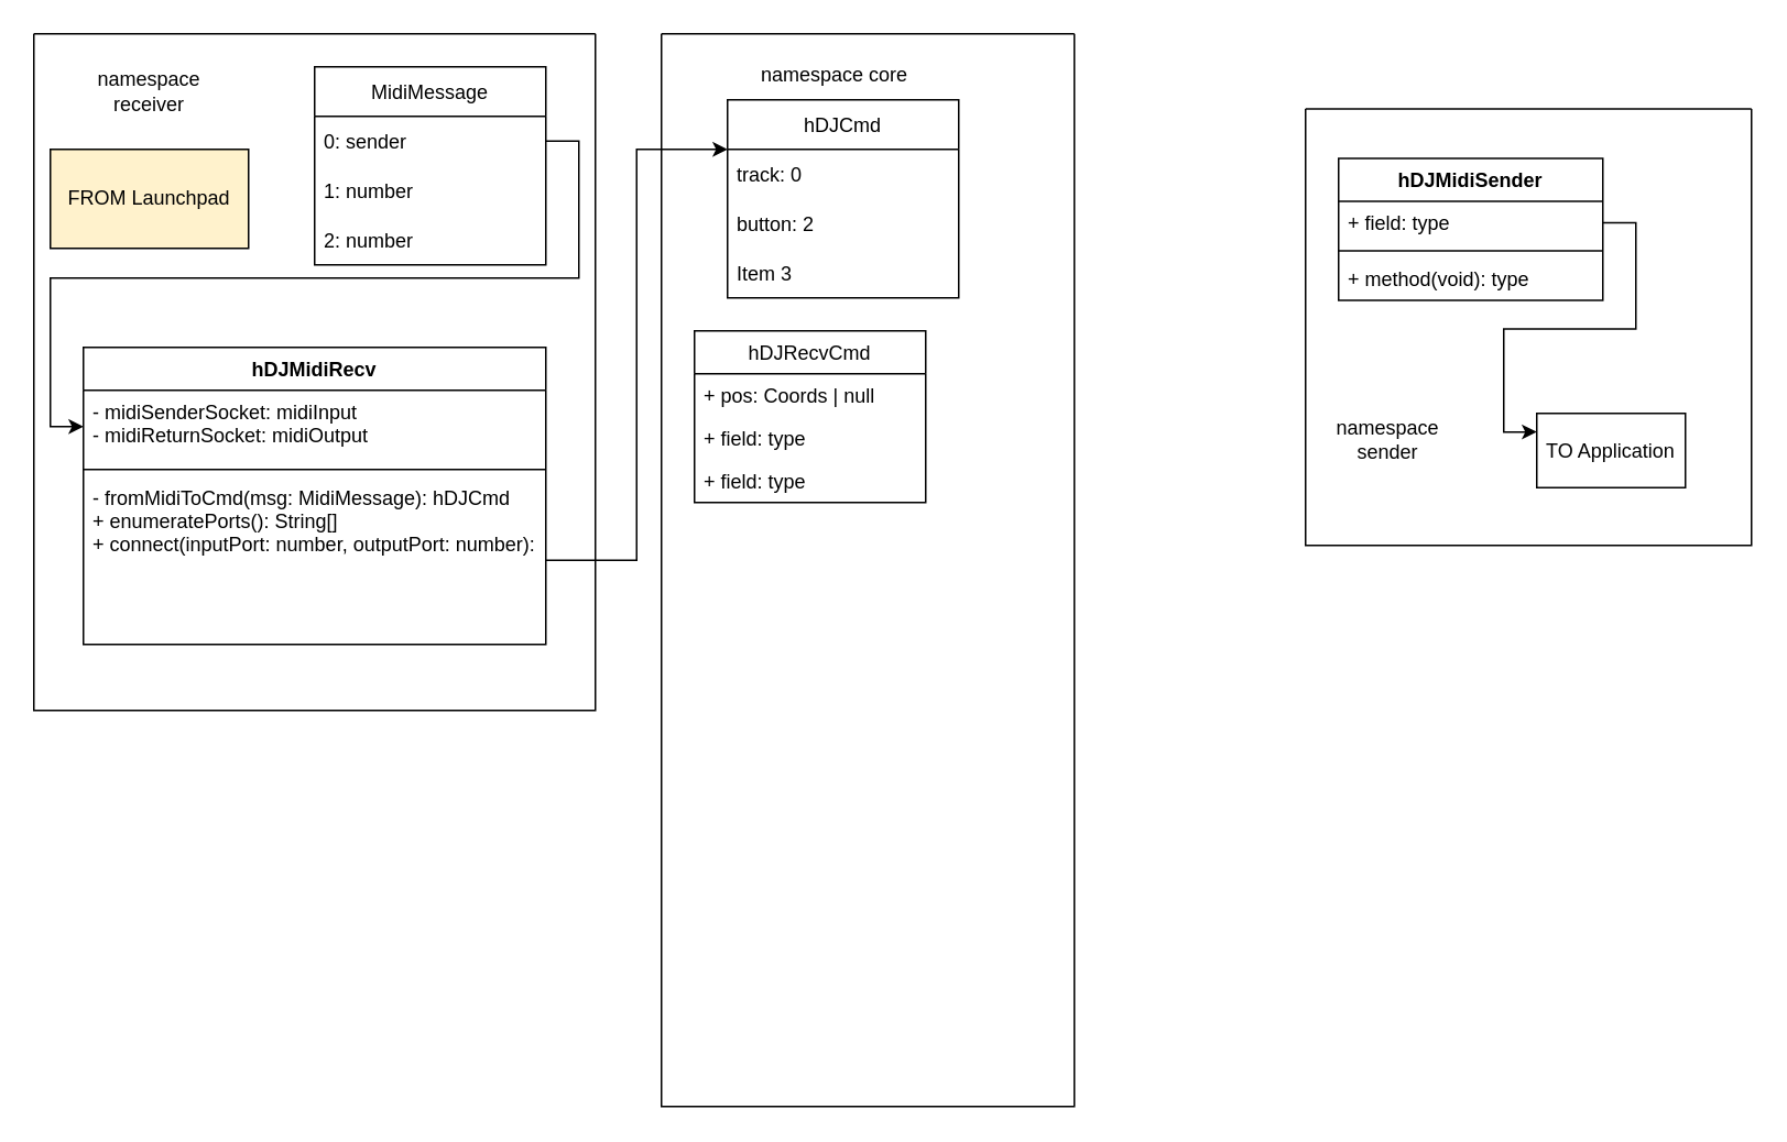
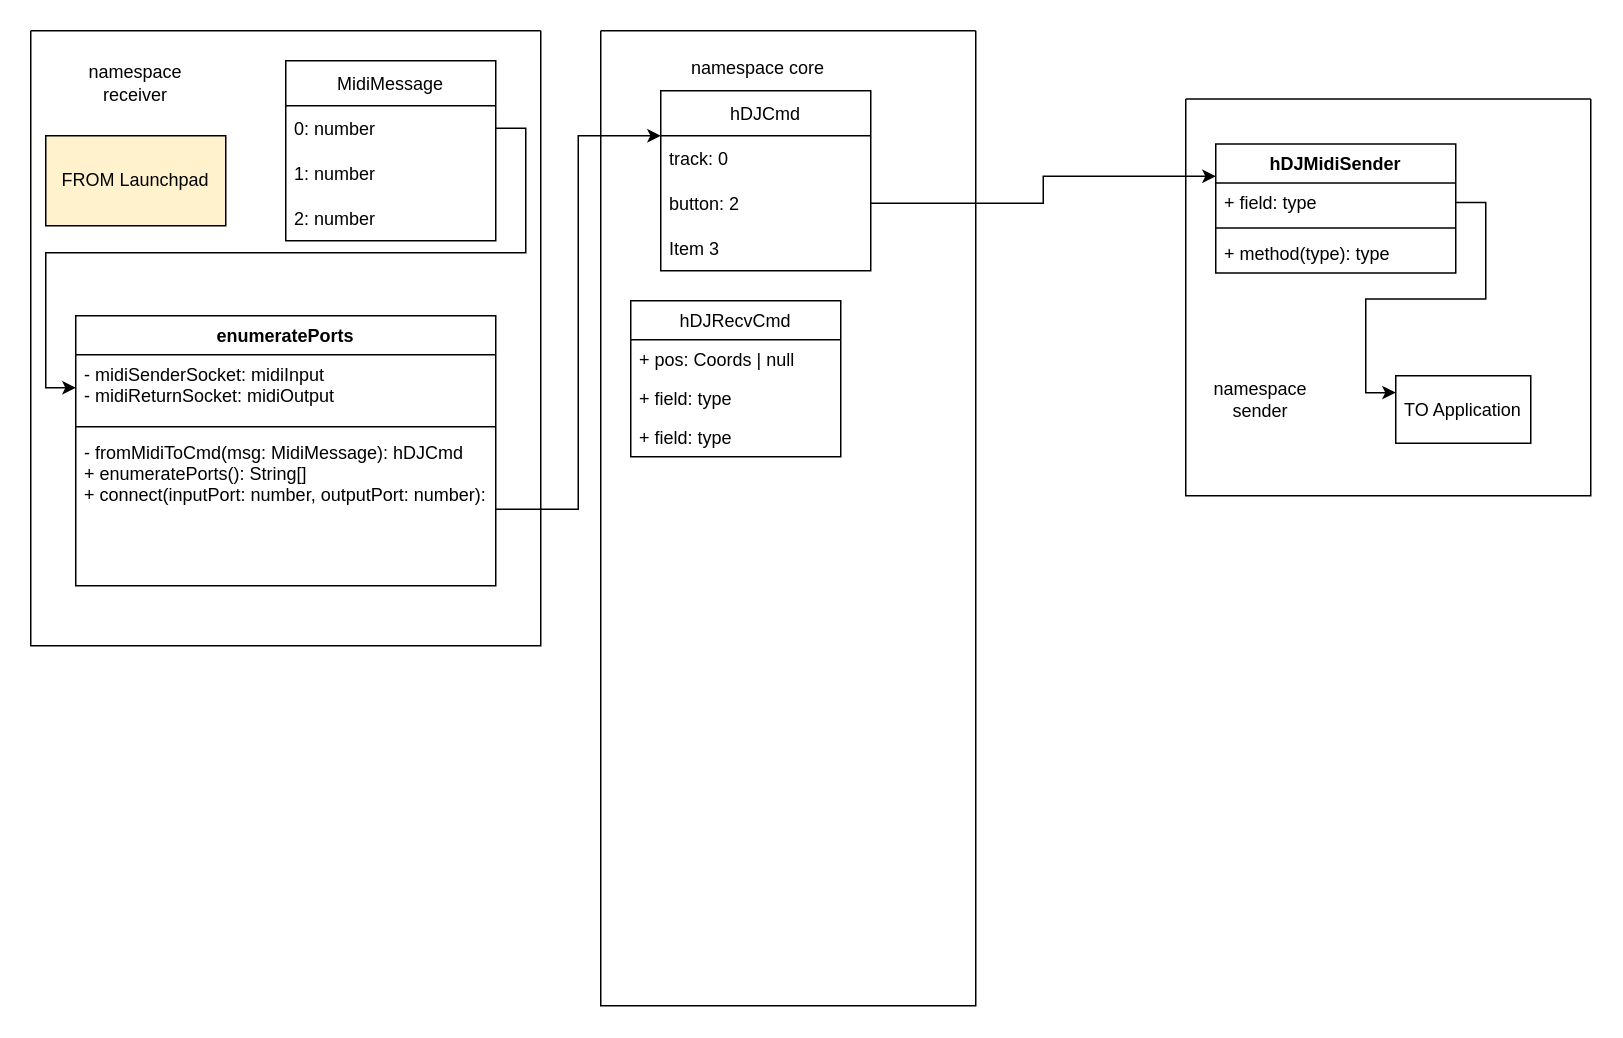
  <mxCell id="0" />
  <mxCell id="1" parent="0" />
  <mxCell id="2" style="edgeStyle=orthogonalEdgeStyle;rounded=0;orthogonalLoop=1;jettySize=auto;html=1;exitX=1;exitY=0.5;exitDx=0;exitDy=0;entryX=0;entryY=0.25;entryDx=0;entryDy=0;" edge="1" parent="1" source="12" target="16"><mxGeometry relative="1" as="geometry" /></mxCell>
  <mxCell id="3" value="" style="swimlane;startSize=0;" vertex="1" parent="1"><mxGeometry x="20" y="20" width="340" height="410" as="geometry" /></mxCell>
  <mxCell id="4" value="FROM Launchpad" style="rounded=0;whiteSpace=wrap;html=1;fillColor=#fff2cc;" vertex="1" parent="3"><mxGeometry x="10" y="70" width="120" height="60" as="geometry" /></mxCell>
  <mxCell id="5" value="MidiMessage" style="swimlane;fontStyle=0;childLayout=stackLayout;horizontal=1;startSize=30;horizontalStack=0;resizeParent=1;resizeParentMax=0;resizeLast=0;collapsible=1;marginBottom=0;" vertex="1" parent="3"><mxGeometry x="170" y="20" width="140" height="120" as="geometry" /></mxCell>
- <mxCell id="6" value="0: sender" style="text;strokeColor=none;fillColor=none;align=left;verticalAlign=middle;spacingLeft=4;spacingRight=4;overflow=hidden;points=[[0,0.5],[1,0.5]];portConstraint=eastwest;rotatable=0;" vertex="1" parent="5"><mxGeometry y="30" width="140" height="30" as="geometry" /></mxCell>
+ <mxCell id="6" value="0: number" style="text;strokeColor=none;fillColor=none;align=left;verticalAlign=middle;spacingLeft=4;spacingRight=4;overflow=hidden;points=[[0,0.5],[1,0.5]];portConstraint=eastwest;rotatable=0;" vertex="1" parent="5"><mxGeometry y="30" width="140" height="30" as="geometry" /></mxCell>
  <mxCell id="7" value="1: number" style="text;strokeColor=none;fillColor=none;align=left;verticalAlign=middle;spacingLeft=4;spacingRight=4;overflow=hidden;points=[[0,0.5],[1,0.5]];portConstraint=eastwest;rotatable=0;" vertex="1" parent="5"><mxGeometry y="60" width="140" height="30" as="geometry" /></mxCell>
  <mxCell id="8" value="2: number" style="text;strokeColor=none;fillColor=none;align=left;verticalAlign=middle;spacingLeft=4;spacingRight=4;overflow=hidden;points=[[0,0.5],[1,0.5]];portConstraint=eastwest;rotatable=0;" vertex="1" parent="5"><mxGeometry y="90" width="140" height="30" as="geometry" /></mxCell>
- <mxCell id="9" value="hDJMidiRecv" style="swimlane;fontStyle=1;align=center;verticalAlign=top;childLayout=stackLayout;horizontal=1;startSize=26;horizontalStack=0;resizeParent=1;resizeParentMax=0;resizeLast=0;collapsible=1;marginBottom=0;" vertex="1" parent="3"><mxGeometry x="30" y="190" width="280" height="180" as="geometry" /></mxCell>
+ <mxCell id="9" value="enumeratePorts" style="swimlane;fontStyle=1;align=center;verticalAlign=top;childLayout=stackLayout;horizontal=1;startSize=26;horizontalStack=0;resizeParent=1;resizeParentMax=0;resizeLast=0;collapsible=1;marginBottom=0;" vertex="1" parent="3"><mxGeometry x="30" y="190" width="280" height="180" as="geometry" /></mxCell>
  <mxCell id="10" value="- midiSenderSocket: midiInput&#10;- midiReturnSocket: midiOutput" style="text;strokeColor=none;fillColor=none;align=left;verticalAlign=top;spacingLeft=4;spacingRight=4;overflow=hidden;rotatable=0;points=[[0,0.5],[1,0.5]];portConstraint=eastwest;" vertex="1" parent="9"><mxGeometry y="26" width="280" height="44" as="geometry" /></mxCell>
  <mxCell id="11" value="" style="line;strokeWidth=1;fillColor=none;align=left;verticalAlign=middle;spacingTop=-1;spacingLeft=3;spacingRight=3;rotatable=0;labelPosition=right;points=[];portConstraint=eastwest;" vertex="1" parent="9"><mxGeometry y="70" width="280" height="8" as="geometry" /></mxCell>
  <mxCell id="12" value="- fromMidiToCmd(msg: MidiMessage): hDJCmd&#10;+ enumeratePorts(): String[]&#10;+ connect(inputPort: number, outputPort: number): void" style="text;strokeColor=none;fillColor=none;align=left;verticalAlign=top;spacingLeft=4;spacingRight=4;overflow=hidden;rotatable=0;points=[[0,0.5],[1,0.5]];portConstraint=eastwest;" vertex="1" parent="9"><mxGeometry y="78" width="280" height="102" as="geometry" /></mxCell>
  <mxCell id="13" style="edgeStyle=orthogonalEdgeStyle;rounded=0;orthogonalLoop=1;jettySize=auto;html=1;exitX=1;exitY=0.5;exitDx=0;exitDy=0;entryX=0;entryY=0.5;entryDx=0;entryDy=0;" edge="1" parent="3" source="6" target="10"><mxGeometry relative="1" as="geometry" /></mxCell>
  <mxCell id="14" value="namespace receiver" style="text;html=1;strokeColor=none;fillColor=none;align=center;verticalAlign=middle;whiteSpace=wrap;rounded=0;" vertex="1" parent="3"><mxGeometry x="40" y="20" width="60" height="30" as="geometry" /></mxCell>
  <mxCell id="15" value="" style="swimlane;startSize=0;" vertex="1" parent="1"><mxGeometry x="400" y="20" width="250" height="650" as="geometry" /></mxCell>
  <mxCell id="16" value="hDJCmd" style="swimlane;fontStyle=0;childLayout=stackLayout;horizontal=1;startSize=30;horizontalStack=0;resizeParent=1;resizeParentMax=0;resizeLast=0;collapsible=1;marginBottom=0;" vertex="1" parent="15"><mxGeometry x="40" y="40" width="140" height="120" as="geometry"><mxRectangle x="400" y="280" width="90" height="30" as="alternateBounds" /></mxGeometry></mxCell>
  <mxCell id="17" value="track: 0" style="text;strokeColor=none;fillColor=none;align=left;verticalAlign=middle;spacingLeft=4;spacingRight=4;overflow=hidden;points=[[0,0.5],[1,0.5]];portConstraint=eastwest;rotatable=0;" vertex="1" parent="16"><mxGeometry y="30" width="140" height="30" as="geometry" /></mxCell>
  <mxCell id="18" value="button: 2" style="text;strokeColor=none;fillColor=none;align=left;verticalAlign=middle;spacingLeft=4;spacingRight=4;overflow=hidden;points=[[0,0.5],[1,0.5]];portConstraint=eastwest;rotatable=0;" vertex="1" parent="16"><mxGeometry y="60" width="140" height="30" as="geometry" /></mxCell>
  <mxCell id="19" value="Item 3" style="text;strokeColor=none;fillColor=none;align=left;verticalAlign=middle;spacingLeft=4;spacingRight=4;overflow=hidden;points=[[0,0.5],[1,0.5]];portConstraint=eastwest;rotatable=0;" vertex="1" parent="16"><mxGeometry y="90" width="140" height="30" as="geometry" /></mxCell>
  <mxCell id="20" value="namespace core" style="text;html=1;strokeColor=none;fillColor=none;align=center;verticalAlign=middle;whiteSpace=wrap;rounded=0;" vertex="1" parent="15"><mxGeometry x="20" y="10" width="170" height="30" as="geometry" /></mxCell>
  <mxCell id="21" value="hDJRecvCmd" style="swimlane;fontStyle=0;childLayout=stackLayout;horizontal=1;startSize=26;fillColor=none;horizontalStack=0;resizeParent=1;resizeParentMax=0;resizeLast=0;collapsible=1;marginBottom=0;" vertex="1" parent="15"><mxGeometry x="20" y="180" width="140" height="104" as="geometry" /></mxCell>
  <mxCell id="22" value="+ pos: Coords | null" style="text;strokeColor=none;fillColor=none;align=left;verticalAlign=top;spacingLeft=4;spacingRight=4;overflow=hidden;rotatable=0;points=[[0,0.5],[1,0.5]];portConstraint=eastwest;" vertex="1" parent="21"><mxGeometry y="26" width="140" height="26" as="geometry" /></mxCell>
  <mxCell id="23" value="+ field: type" style="text;strokeColor=none;fillColor=none;align=left;verticalAlign=top;spacingLeft=4;spacingRight=4;overflow=hidden;rotatable=0;points=[[0,0.5],[1,0.5]];portConstraint=eastwest;" vertex="1" parent="21"><mxGeometry y="52" width="140" height="26" as="geometry" /></mxCell>
  <mxCell id="24" value="+ field: type" style="text;strokeColor=none;fillColor=none;align=left;verticalAlign=top;spacingLeft=4;spacingRight=4;overflow=hidden;rotatable=0;points=[[0,0.5],[1,0.5]];portConstraint=eastwest;" vertex="1" parent="21"><mxGeometry y="78" width="140" height="26" as="geometry" /></mxCell>
  <mxCell id="25" value="" style="swimlane;startSize=0;" vertex="1" parent="1"><mxGeometry x="790" y="65.5" width="270" height="264.5" as="geometry" /></mxCell>
  <mxCell id="26" value="hDJMidiSender" style="swimlane;fontStyle=1;align=center;verticalAlign=top;childLayout=stackLayout;horizontal=1;startSize=26;horizontalStack=0;resizeParent=1;resizeParentMax=0;resizeLast=0;collapsible=1;marginBottom=0;" vertex="1" parent="25"><mxGeometry x="20" y="30" width="160" height="86" as="geometry" /></mxCell>
  <mxCell id="27" value="+ field: type" style="text;strokeColor=none;fillColor=none;align=left;verticalAlign=top;spacingLeft=4;spacingRight=4;overflow=hidden;rotatable=0;points=[[0,0.5],[1,0.5]];portConstraint=eastwest;" vertex="1" parent="26"><mxGeometry y="26" width="160" height="26" as="geometry" /></mxCell>
  <mxCell id="28" value="" style="line;strokeWidth=1;fillColor=none;align=left;verticalAlign=middle;spacingTop=-1;spacingLeft=3;spacingRight=3;rotatable=0;labelPosition=right;points=[];portConstraint=eastwest;" vertex="1" parent="26"><mxGeometry y="52" width="160" height="8" as="geometry" /></mxCell>
- <mxCell id="29" value="+ method(void): type" style="text;strokeColor=none;fillColor=none;align=left;verticalAlign=top;spacingLeft=4;spacingRight=4;overflow=hidden;rotatable=0;points=[[0,0.5],[1,0.5]];portConstraint=eastwest;" vertex="1" parent="26"><mxGeometry y="60" width="160" height="26" as="geometry" /></mxCell>
+ <mxCell id="29" value="+ method(type): type" style="text;strokeColor=none;fillColor=none;align=left;verticalAlign=top;spacingLeft=4;spacingRight=4;overflow=hidden;rotatable=0;points=[[0,0.5],[1,0.5]];portConstraint=eastwest;" vertex="1" parent="26"><mxGeometry y="60" width="160" height="26" as="geometry" /></mxCell>
  <mxCell id="30" value="TO Application" style="rounded=0;whiteSpace=wrap;html=1;" vertex="1" parent="25"><mxGeometry x="140" y="184.5" width="90" height="45" as="geometry" /></mxCell>
  <mxCell id="31" style="edgeStyle=orthogonalEdgeStyle;rounded=0;orthogonalLoop=1;jettySize=auto;html=1;exitX=1;exitY=0.5;exitDx=0;exitDy=0;entryX=0;entryY=0.25;entryDx=0;entryDy=0;" edge="1" parent="25" source="27" target="30"><mxGeometry relative="1" as="geometry" /></mxCell>
  <mxCell id="32" value="namespace sender" style="text;html=1;strokeColor=none;fillColor=none;align=center;verticalAlign=middle;whiteSpace=wrap;rounded=0;" vertex="1" parent="25"><mxGeometry x="20" y="185.5" width="60" height="30" as="geometry" /></mxCell>
+ <mxCell id="33" style="edgeStyle=orthogonalEdgeStyle;rounded=0;orthogonalLoop=1;jettySize=auto;html=1;exitX=1;exitY=0.5;exitDx=0;exitDy=0;entryX=0;entryY=0.25;entryDx=0;entryDy=0;" edge="1" parent="1" source="18" target="26"><mxGeometry relative="1" as="geometry" /></mxCell>
